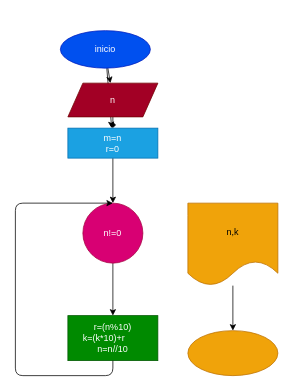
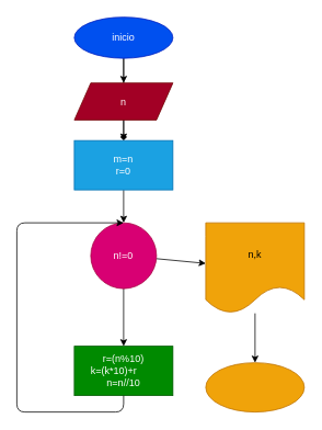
  <mxCell id="0" />
  <mxCell id="1" parent="0" />
  <mxCell id="2" value="" style="edgeStyle=none;html=1;" edge="1" parent="1" source="4" target="6"><mxGeometry relative="1" as="geometry" /></mxCell>
  <mxCell id="3" value="" style="edgeStyle=none;html=1;" edge="1" parent="1" source="4" target="8"><mxGeometry relative="1" as="geometry" /></mxCell>
- <mxCell id="4" value="inicio" style="ellipse;whiteSpace=wrap;html=1;fillColor=#0050ef;fontColor=#ffffff;strokeColor=#001DBC;" vertex="1" parent="1"><mxGeometry x="80" y="40" width="120" height="50" as="geometry" /></mxCell>
+ <mxCell id="4" value="inicio" style="ellipse;whiteSpace=wrap;html=1;fillColor=#0050ef;fontColor=#ffffff;strokeColor=#001DBC;" vertex="1" parent="1"><mxGeometry x="90" y="20" width="120" height="50" as="geometry" /></mxCell>
  <mxCell id="5" value="" style="edgeStyle=none;html=1;endArrow=diamond;" edge="1" parent="1" source="6" target="8"><mxGeometry relative="1" as="geometry" /></mxCell>
- <mxCell id="6" value="n" style="shape=parallelogram;perimeter=parallelogramPerimeter;whiteSpace=wrap;html=1;fixedSize=1;fillColor=#a20025;fontColor=#ffffff;strokeColor=#6F0000;" vertex="1" parent="1"><mxGeometry x="90" y="110" width="120" height="45" as="geometry" /></mxCell>
+ <mxCell id="6" value="n" style="shape=parallelogram;perimeter=parallelogramPerimeter;whiteSpace=wrap;html=1;fixedSize=1;fillColor=#a20025;fontColor=#ffffff;strokeColor=#6F0000;" vertex="1" parent="1"><mxGeometry x="90" y="100" width="120" height="45" as="geometry" /></mxCell>
  <mxCell id="7" value="" style="edgeStyle=none;html=1;" edge="1" parent="1" source="8" target="11"><mxGeometry relative="1" as="geometry" /></mxCell>
- <mxCell id="8" value="m=n&lt;br&gt;r=0" style="whiteSpace=wrap;html=1;fillColor=#1ba1e2;fontColor=#ffffff;strokeColor=#006EAF;" vertex="1" parent="1"><mxGeometry x="90" y="170" width="120" height="40" as="geometry" /></mxCell>
+ <mxCell id="8" value="m=n&lt;br&gt;r=0" style="whiteSpace=wrap;html=1;fillColor=#1ba1e2;fontColor=#ffffff;strokeColor=#006EAF;" vertex="1" parent="1"><mxGeometry x="90" y="170" width="120" height="60" as="geometry" /></mxCell>
  <mxCell id="9" value="" style="edgeStyle=none;html=1;" edge="1" parent="1" source="11" target="12"><mxGeometry relative="1" as="geometry" /></mxCell>
+ <mxCell id="10" value="" style="edgeStyle=none;html=1;" edge="1" parent="1" source="11" target="15"><mxGeometry relative="1" as="geometry" /></mxCell>
  <mxCell id="11" value="n!=0" style="ellipse;whiteSpace=wrap;html=1;fillColor=#d80073;fontColor=#ffffff;strokeColor=#A50040;" vertex="1" parent="1"><mxGeometry x="110" y="270" width="80" height="80" as="geometry" /></mxCell>
  <mxCell id="12" value="r=(n%10)&lt;br&gt;k=(k*10)+r&amp;nbsp; &amp;nbsp; &amp;nbsp; &amp;nbsp; n=n//10" style="whiteSpace=wrap;html=1;fillColor=#008a00;fontColor=#ffffff;strokeColor=#005700;" vertex="1" parent="1"><mxGeometry x="90" y="420" width="120" height="60" as="geometry" /></mxCell>
  <mxCell id="13" value="" style="endArrow=classic;html=1;exitX=0.5;exitY=1;exitDx=0;exitDy=0;entryX=0.5;entryY=0;entryDx=0;entryDy=0;" edge="1" parent="1" source="12" target="11"><mxGeometry width="50" height="50" relative="1" as="geometry"><mxPoint x="140" y="630" as="sourcePoint" /><mxPoint x="190" y="580" as="targetPoint" /><Array as="points"><mxPoint x="150" y="500" /><mxPoint x="20" y="500" /><mxPoint x="20" y="270" /></Array></mxGeometry></mxCell>
  <mxCell id="14" value="" style="edgeStyle=none;html=1;" edge="1" parent="1" source="15" target="16"><mxGeometry relative="1" as="geometry" /></mxCell>
  <mxCell id="15" value="n,k" style="shape=document;whiteSpace=wrap;html=1;boundedLbl=1;fillColor=#f0a30a;strokeColor=#BD7000;fontColor=#000000;" vertex="1" parent="1"><mxGeometry x="250" y="270" width="120" height="110" as="geometry" /></mxCell>
  <mxCell id="16" value="" style="ellipse;whiteSpace=wrap;html=1;fillColor=#f0a30a;strokeColor=#BD7000;fontColor=#000000;" vertex="1" parent="1"><mxGeometry x="250" y="440" width="120" height="60" as="geometry" /></mxCell>
